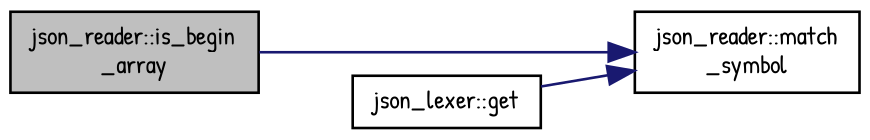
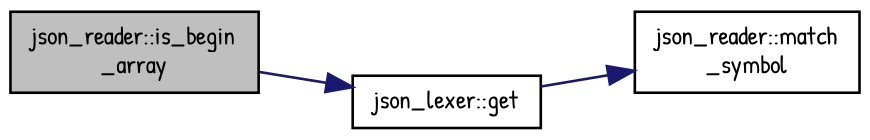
  digraph {
    fontname="Patrick Hand"
    rankdir=LR
    node [color=black fillcolor=white fontname="Patrick Hand" fontsize=10 shape=record style=filled]
    edge [color=midnightblue fontname="Patrick Hand" fontsize=10 labelfontname=Helvetica labelfontsize=10 style=solid]
    n1 [fillcolor=grey75 fontcolor=black height=0.2 label="json_reader::is_begin\l_array" width=0.4]
    n2 [height=0.2 label="json_reader::match\l_symbol" width=0.4]
    n3 [height=0.2 label="json_lexer::get" width=0.4]
-   n1 -> n2
+   n1 -> n3
    n3 -> n2
  }
